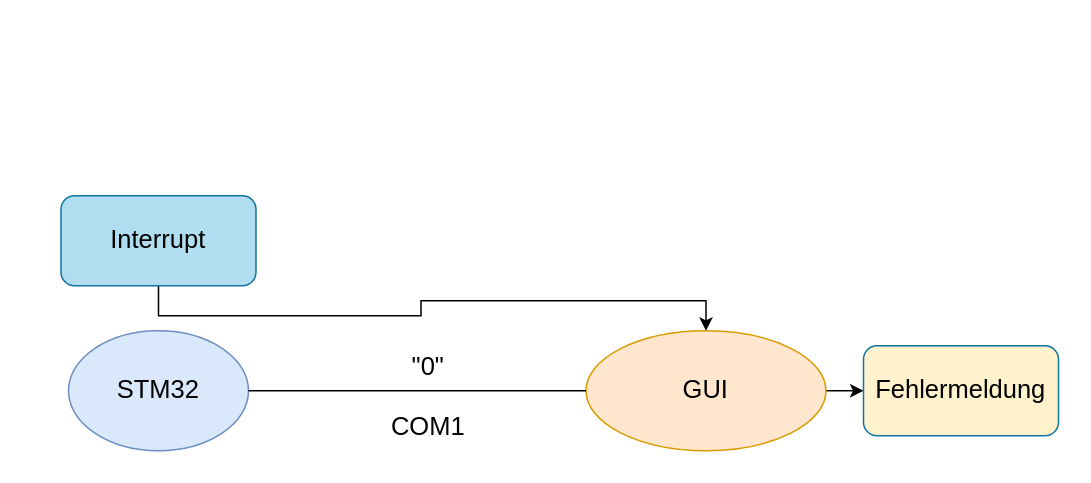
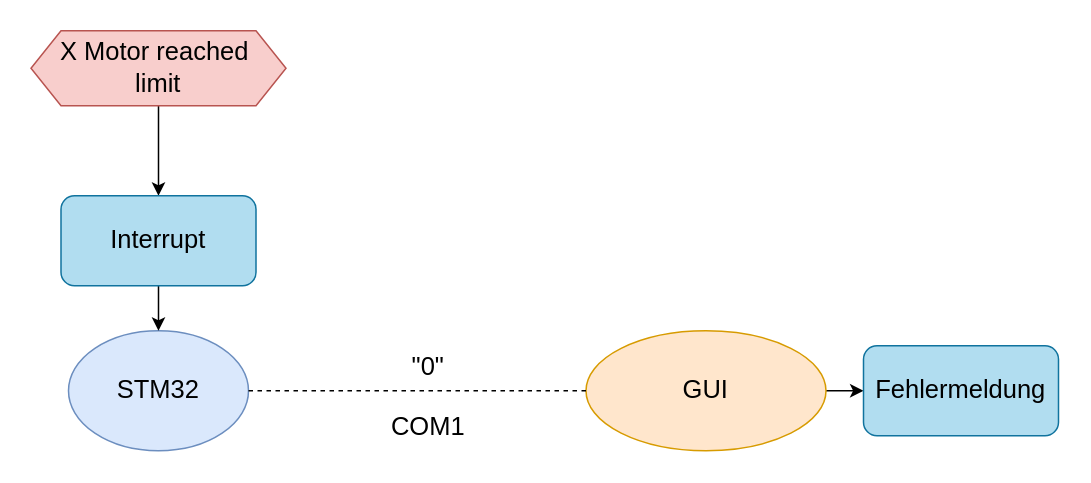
  <mxCell id="0" />
  <mxCell id="1" parent="0" />
  <mxCell id="2" value="&lt;font style=&quot;font-size: 17px;&quot;&gt;STM32&lt;/font&gt;" style="ellipse;whiteSpace=wrap;html=1;fillColor=#dae8fc;strokeColor=#6c8ebf;" vertex="1" parent="1"><mxGeometry x="45" y="220" width="120" height="80" as="geometry" /></mxCell>
  <mxCell id="3" style="edgeStyle=orthogonalEdgeStyle;rounded=0;orthogonalLoop=1;jettySize=auto;html=1;exitX=1;exitY=0.5;exitDx=0;exitDy=0;entryX=0;entryY=0.5;entryDx=0;entryDy=0;" edge="1" parent="1" source="4" target="7"><mxGeometry relative="1" as="geometry" /></mxCell>
  <mxCell id="4" value="&lt;font style=&quot;font-size: 17px;&quot;&gt;GUI&lt;/font&gt;" style="ellipse;whiteSpace=wrap;html=1;fillColor=#ffe6cc;strokeColor=#d79b00;" vertex="1" parent="1"><mxGeometry x="390" y="220" width="160" height="80" as="geometry" /></mxCell>
- <mxCell id="5" value="" style="endArrow=none;dashed=0;html=1;rounded=0;exitX=1;exitY=0.5;exitDx=0;exitDy=0;entryX=0;entryY=0.5;entryDx=0;entryDy=0;" edge="1" parent="1" source="2" target="4"><mxGeometry width="50" height="50" relative="1" as="geometry"><mxPoint x="175" y="260" as="sourcePoint" /><mxPoint x="225" y="210" as="targetPoint" /></mxGeometry></mxCell>
+ <mxCell id="5" value="" style="endArrow=none;dashed=1;html=1;rounded=0;exitX=1;exitY=0.5;exitDx=0;exitDy=0;entryX=0;entryY=0.5;entryDx=0;entryDy=0;" edge="1" parent="1" source="2" target="4"><mxGeometry width="50" height="50" relative="1" as="geometry"><mxPoint x="175" y="260" as="sourcePoint" /><mxPoint x="225" y="210" as="targetPoint" /></mxGeometry></mxCell>
  <mxCell id="6" value="&lt;font style=&quot;font-size: 17px;&quot;&gt;COM1&lt;/font&gt;" style="text;html=1;strokeColor=none;fillColor=none;align=center;verticalAlign=middle;whiteSpace=wrap;rounded=0;" vertex="1" parent="1"><mxGeometry x="255" y="270" width="60" height="30" as="geometry" /></mxCell>
- <mxCell id="7" value="&lt;font style=&quot;font-size: 17px;&quot;&gt;Fehlermeldung&lt;/font&gt;" style="rounded=1;whiteSpace=wrap;html=1;fillColor=#fff2cc;strokeColor=#10739e;" vertex="1" parent="1"><mxGeometry x="575" y="230" width="130" height="60" as="geometry" /></mxCell>
- <mxCell id="10" style="edgeStyle=orthogonalEdgeStyle;rounded=0;orthogonalLoop=1;jettySize=auto;html=1;exitX=0.5;exitY=1;exitDx=0;exitDy=0;" edge="1" parent="1" source="11" target="4"><mxGeometry relative="1" as="geometry" /></mxCell>
+ <mxCell id="7" value="&lt;font style=&quot;font-size: 17px;&quot;&gt;Fehlermeldung&lt;/font&gt;" style="rounded=1;whiteSpace=wrap;html=1;fillColor=#b1ddf0;strokeColor=#10739e;" vertex="1" parent="1"><mxGeometry x="575" y="230" width="130" height="60" as="geometry" /></mxCell>
+ <mxCell id="8" style="edgeStyle=orthogonalEdgeStyle;rounded=0;orthogonalLoop=1;jettySize=auto;html=1;exitX=0.5;exitY=1;exitDx=0;exitDy=0;entryX=0.5;entryY=0;entryDx=0;entryDy=0;" edge="1" parent="1" source="9" target="11"><mxGeometry relative="1" as="geometry" /></mxCell>
+ <mxCell id="9" value="&lt;font style=&quot;font-size: 17px;&quot;&gt;X Motor reached&amp;nbsp;&lt;br&gt;limit&lt;/font&gt;" style="shape=hexagon;perimeter=hexagonPerimeter2;whiteSpace=wrap;html=1;fixedSize=1;fillColor=#f8cecc;strokeColor=#b85450;" vertex="1" parent="1"><mxGeometry x="20" y="20" width="170" height="50" as="geometry" /></mxCell>
+ <mxCell id="10" style="edgeStyle=orthogonalEdgeStyle;rounded=0;orthogonalLoop=1;jettySize=auto;html=1;exitX=0.5;exitY=1;exitDx=0;exitDy=0;entryX=0.5;entryY=0;entryDx=0;entryDy=0;" edge="1" parent="1" source="11" target="2"><mxGeometry relative="1" as="geometry" /></mxCell>
  <mxCell id="11" value="&lt;span style=&quot;font-size: 17px;&quot;&gt;Interrupt&lt;/span&gt;" style="rounded=1;whiteSpace=wrap;html=1;fillColor=#b1ddf0;strokeColor=#10739e;" vertex="1" parent="1"><mxGeometry x="40" y="130" width="130" height="60" as="geometry" /></mxCell>
  <mxCell id="12" value="&lt;font style=&quot;font-size: 17px;&quot;&gt;&quot;0&quot;&lt;/font&gt;" style="text;html=1;strokeColor=none;fillColor=none;align=center;verticalAlign=middle;whiteSpace=wrap;rounded=0;" vertex="1" parent="1"><mxGeometry x="255" y="230" width="60" height="30" as="geometry" /></mxCell>
